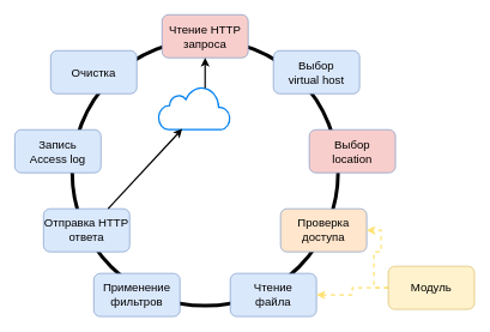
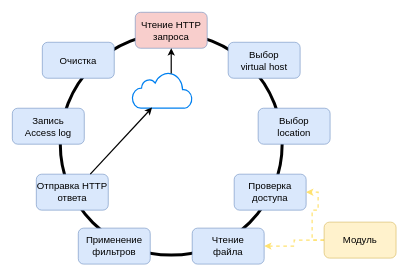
  <mxCell id="0" />
  <mxCell id="1" parent="0" />
  <mxCell id="2" value="" style="ellipse;whiteSpace=wrap;html=1;aspect=fixed;strokeWidth=5;fillColor=none;" parent="1" vertex="1"><mxGeometry x="100" y="55" width="370" height="370" as="geometry" /></mxCell>
  <mxCell id="3" value="Чтение HTTP запроса" style="rounded=1;whiteSpace=wrap;html=1;fillColor=#f8cecc;strokeColor=#6c8ebf;fontSize=16;" parent="1" vertex="1"><mxGeometry x="225" y="20" width="120" height="60" as="geometry" /></mxCell>
  <mxCell id="4" value="Выбор &lt;br style=&quot;font-size: 16px;&quot;&gt;virtual host" style="rounded=1;whiteSpace=wrap;html=1;fillColor=#dae8fc;strokeColor=#6c8ebf;fontSize=16;" parent="1" vertex="1"><mxGeometry x="380" y="70" width="120" height="60" as="geometry" /></mxCell>
- <mxCell id="5" value="Выбор&lt;br style=&quot;font-size: 16px;&quot;&gt;location" style="rounded=1;whiteSpace=wrap;html=1;fillColor=#f8cecc;strokeColor=#6c8ebf;fontSize=16;" parent="1" vertex="1"><mxGeometry x="430" y="180" width="120" height="60" as="geometry" /></mxCell>
- <mxCell id="6" value="Проверка доступа" style="rounded=1;whiteSpace=wrap;html=1;fillColor=#ffe6cc;strokeColor=#6c8ebf;fontSize=16;" parent="1" vertex="1"><mxGeometry x="390" y="290" width="120" height="60" as="geometry" /></mxCell>
+ <mxCell id="5" value="Выбор&lt;br style=&quot;font-size: 16px;&quot;&gt;location" style="rounded=1;whiteSpace=wrap;html=1;fillColor=#dae8fc;strokeColor=#6c8ebf;fontSize=16;" parent="1" vertex="1"><mxGeometry x="430" y="180" width="120" height="60" as="geometry" /></mxCell>
+ <mxCell id="6" value="Проверка доступа" style="rounded=1;whiteSpace=wrap;html=1;fillColor=#dae8fc;strokeColor=#6c8ebf;fontSize=16;" parent="1" vertex="1"><mxGeometry x="390" y="290" width="120" height="60" as="geometry" /></mxCell>
  <mxCell id="7" value="Чтение&lt;br style=&quot;font-size: 16px;&quot;&gt;файла" style="rounded=1;whiteSpace=wrap;html=1;fillColor=#dae8fc;strokeColor=#6c8ebf;fontSize=16;" parent="1" vertex="1"><mxGeometry x="320" y="380" width="120" height="60" as="geometry" /></mxCell>
  <mxCell id="8" value="Применение фильтров" style="rounded=1;whiteSpace=wrap;html=1;fillColor=#dae8fc;strokeColor=#6c8ebf;fontSize=16;" parent="1" vertex="1"><mxGeometry x="130" y="380" width="120" height="60" as="geometry" /></mxCell>
  <mxCell id="9" value="Отправка HTTP ответа" style="rounded=1;whiteSpace=wrap;html=1;fillColor=#dae8fc;strokeColor=#6c8ebf;fontSize=16;" parent="1" vertex="1"><mxGeometry x="60" y="290" width="120" height="60" as="geometry" /></mxCell>
  <mxCell id="10" value="Запись &lt;br style=&quot;font-size: 16px;&quot;&gt;Access log" style="rounded=1;whiteSpace=wrap;html=1;fillColor=#dae8fc;strokeColor=#6c8ebf;fontSize=16;" parent="1" vertex="1"><mxGeometry x="20" y="180" width="120" height="60" as="geometry" /></mxCell>
  <mxCell id="11" value="Очистка" style="rounded=1;whiteSpace=wrap;html=1;fillColor=#dae8fc;strokeColor=#6c8ebf;fontSize=16;" parent="1" vertex="1"><mxGeometry x="70" y="70" width="120" height="60" as="geometry" /></mxCell>
  <mxCell id="12" style="edgeStyle=orthogonalEdgeStyle;rounded=0;orthogonalLoop=1;jettySize=auto;html=1;exitX=0;exitY=0.5;exitDx=0;exitDy=0;entryX=1;entryY=0.5;entryDx=0;entryDy=0;fontSize=14;fontColor=#FF3333;strokeWidth=2;strokeColor=#FFE270;dashed=1;" edge="1" parent="1" source="14" target="7"><mxGeometry relative="1" as="geometry" /></mxCell>
  <mxCell id="13" style="edgeStyle=orthogonalEdgeStyle;rounded=0;orthogonalLoop=1;jettySize=auto;html=1;exitX=0;exitY=0.5;exitDx=0;exitDy=0;entryX=1;entryY=0.5;entryDx=0;entryDy=0;dashed=1;fontSize=14;fontColor=#FF3333;strokeColor=#FFE270;strokeWidth=2;" edge="1" parent="1" source="14" target="6"><mxGeometry relative="1" as="geometry" /></mxCell>
  <mxCell id="14" value="Модуль" style="rounded=1;whiteSpace=wrap;html=1;fillColor=#fff2cc;strokeColor=#d6b656;fontSize=16;" vertex="1" parent="1"><mxGeometry x="540" y="370" width="120" height="60" as="geometry" /></mxCell>
  <mxCell id="15" value="" style="html=1;verticalLabelPosition=bottom;align=center;labelBackgroundColor=#ffffff;verticalAlign=top;strokeWidth=2;strokeColor=#0080F0;shadow=0;dashed=0;shape=mxgraph.ios7.icons.cloud;fontSize=14;fontColor=#FF3333;" vertex="1" parent="1"><mxGeometry x="220" y="120" width="100" height="60" as="geometry" /></mxCell>
  <mxCell id="16" value="" style="endArrow=classic;html=1;fontSize=14;fontColor=#FF3333;strokeWidth=2;entryX=0.5;entryY=1;entryDx=0;entryDy=0;exitX=0.65;exitY=0.033;exitDx=0;exitDy=0;exitPerimeter=0;" edge="1" parent="1" source="15" target="3"><mxGeometry width="50" height="50" relative="1" as="geometry"><mxPoint x="297" y="120" as="sourcePoint" /><mxPoint x="405" y="-70" as="targetPoint" /></mxGeometry></mxCell>
  <mxCell id="17" value="" style="endArrow=classic;html=1;fontSize=14;fontColor=#FF3333;strokeWidth=2;exitX=0.75;exitY=0;exitDx=0;exitDy=0;entryX=0.33;entryY=0.983;entryDx=0;entryDy=0;entryPerimeter=0;" edge="1" parent="1" source="9" target="15"><mxGeometry width="50" height="50" relative="1" as="geometry"><mxPoint x="295" y="131.98" as="sourcePoint" /><mxPoint x="295" y="90" as="targetPoint" /></mxGeometry></mxCell>
